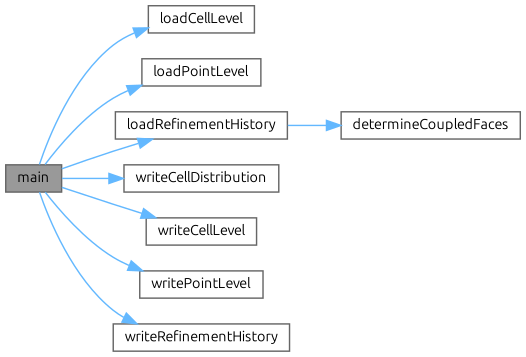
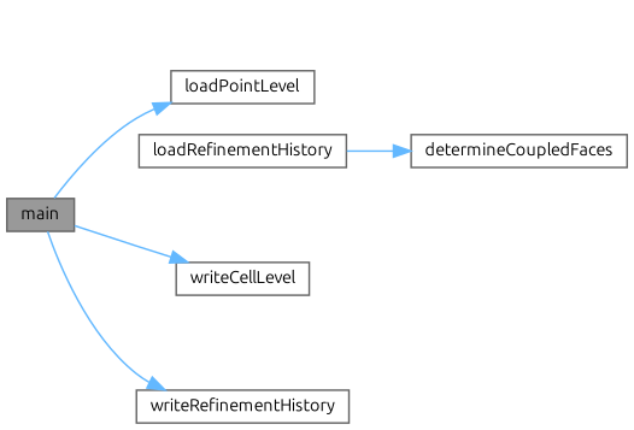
  digraph {
    fontname=Ubuntu
    rankdir=LR
    node [color=grey40 fillcolor=white fontname=Ubuntu fontsize=10 shape=box style=filled]
    edge [color=steelblue1 fontname=Ubuntu fontsize=10 labelfontname=Helvetica labelfontsize=10 style=solid]
    n1 [color=gray40 fillcolor=grey60 fontcolor=black height=0.2 label=main width=0.4]
-   n2 [height=0.2 label=loadCellLevel width=0.4]
    n3 [height=0.2 label=loadPointLevel width=0.4]
    n4 [height=0.2 label=loadRefinementHistory width=0.4]
-   n5 [height=0.2 label=writeCellDistribution width=0.4]
    n6 [height=0.2 label=writeCellLevel width=0.4]
-   n7 [height=0.2 label=writePointLevel width=0.4]
    n8 [height=0.2 label=writeRefinementHistory width=0.4]
    n9 [height=0.2 label=determineCoupledFaces width=0.4]
-   n1 -> n2
    n1 -> n3
-   n1 -> n4
-   n1 -> n5
    n1 -> n6
-   n1 -> n7
    n1 -> n8
    n4 -> n9
  }
